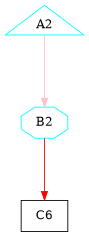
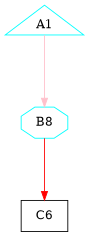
  digraph {
    mindist=1.0
    nodesep=0.6
    rankdir=TB
    ranksep=1.0
    root=Demo
    node [bpentry=false bpexit=false color=cyan cpu=0 fillcolor=white flags="0x00000000" patentry=false patexit=false style=filled]
-   A1 [beamproc=beamA pattern=patternA shape=triangle startoffs=139873694720888 thread=2908366072 toffs=140730350376032 type=startthread label=A2]
-   B2 [beamproc=beamB pattern=patternB shape=octagon thread=0 toffs=15086678242799501039 type=origin]
+   A1 [beamproc=beamA pattern=patternA shape=triangle startoffs=139873694720888 thread=2908366072 toffs=140730350376032 type=startthread]
+   B2 [beamproc=beamB pattern=patternB shape=octagon thread=0 toffs=15086678242799501039 type=origin label=B8]
    n3 [beamproc=beamC color=black flags="0x00000007" label=C6 pattern=patternC qhi=false qil=false qlo=false shape=rectangle tperiod=15086678242799501039 type=block]
    A1 -> B2 [color=pink type=dynpar0]
    B2 -> n3 [color=red type=defdst]
  }
